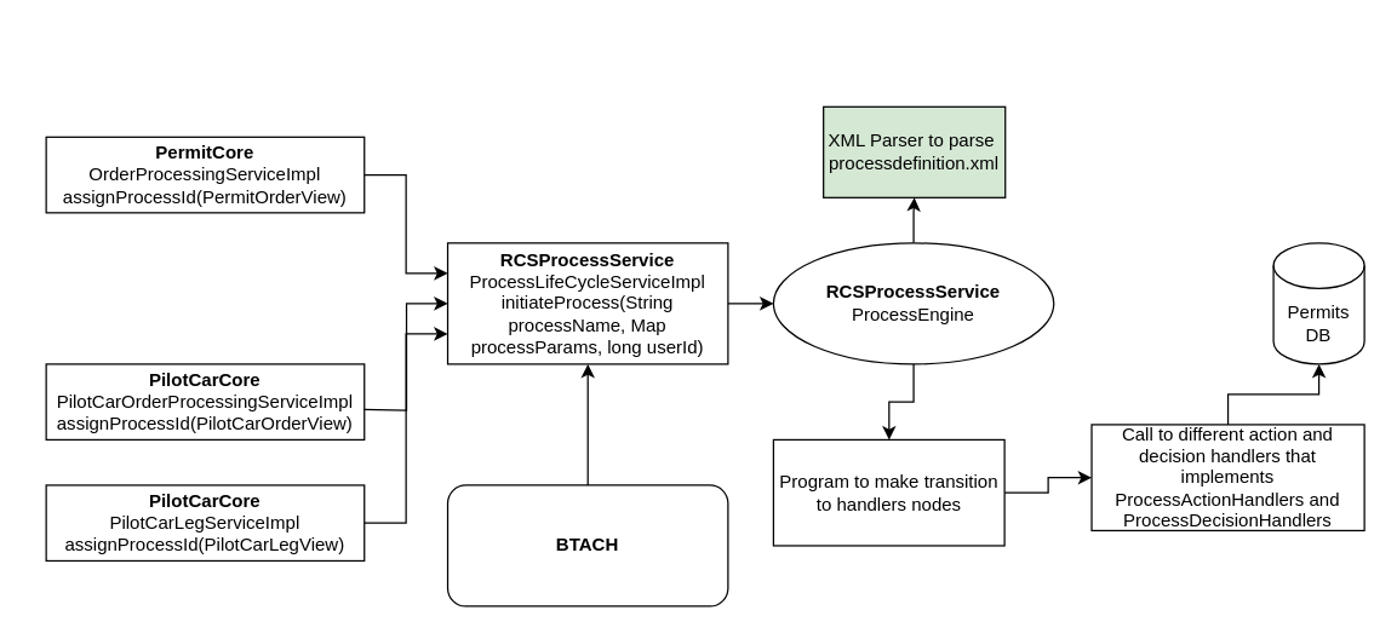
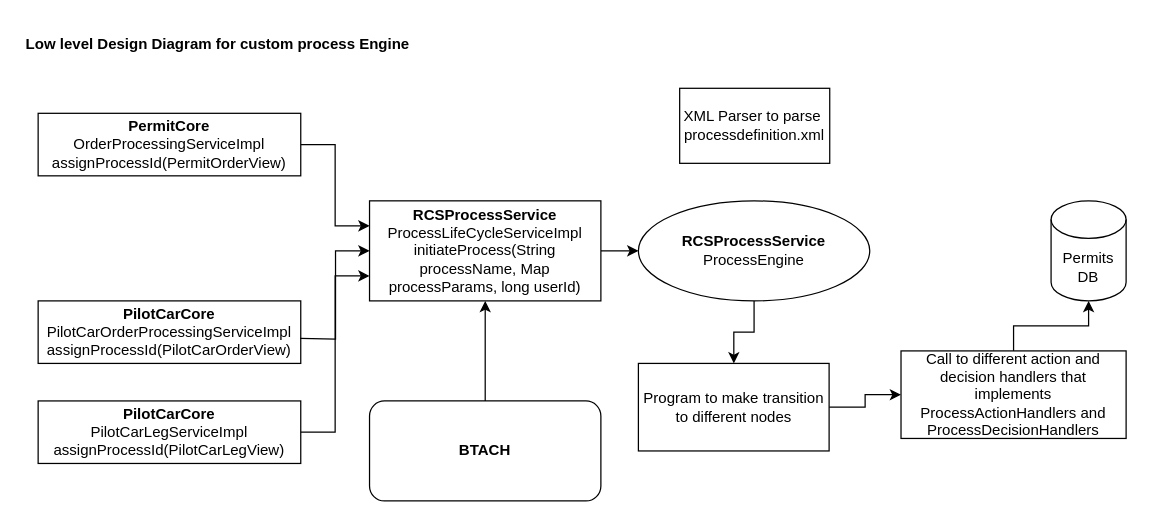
  <mxCell id="0" />
  <mxCell id="1" parent="0" />
  <mxCell id="2" value="" style="edgeStyle=orthogonalEdgeStyle;rounded=0;orthogonalLoop=1;jettySize=auto;html=1;entryX=0;entryY=0.25;entryDx=0;entryDy=0;" edge="1" parent="1" source="3" target="7"><mxGeometry relative="1" as="geometry"><mxPoint x="385" y="115" as="targetPoint" /></mxGeometry></mxCell>
  <mxCell id="3" value="&lt;b&gt;PermitCore&lt;/b&gt;&lt;br&gt;OrderProcessingServiceImpl&lt;br&gt;assignProcessId(PermitOrderView)" style="rounded=0;whiteSpace=wrap;html=1;" vertex="1" parent="1"><mxGeometry x="30" y="90" width="210" height="50" as="geometry" /></mxCell>
  <mxCell id="4" value="&lt;b&gt;PilotCarCore&lt;/b&gt;&lt;br&gt;PilotCarLegServiceImpl&lt;br&gt;assignProcessId(PilotCarLegView)" style="rounded=0;whiteSpace=wrap;html=1;" vertex="1" parent="1"><mxGeometry x="30" y="320" width="210" height="50" as="geometry" /></mxCell>
  <mxCell id="5" value="&lt;b&gt;PilotCarCore&lt;/b&gt;&lt;br&gt;PilotCarOrderProcessingServiceImpl&lt;br&gt;assignProcessId(PilotCarOrderView)" style="rounded=0;whiteSpace=wrap;html=1;" vertex="1" parent="1"><mxGeometry x="30" y="240" width="210" height="50" as="geometry" /></mxCell>
  <mxCell id="6" value="" style="edgeStyle=orthogonalEdgeStyle;rounded=0;orthogonalLoop=1;jettySize=auto;html=1;" edge="1" parent="1" source="7" target="13"><mxGeometry relative="1" as="geometry" /></mxCell>
  <mxCell id="7" value="&lt;b&gt;RCSProcessService&lt;/b&gt;&lt;br&gt;ProcessLifeCycleServiceImpl&lt;br&gt;initiateProcess(String processName, Map processParams, long userId)" style="rounded=0;whiteSpace=wrap;html=1;" vertex="1" parent="1"><mxGeometry x="295" y="160" width="185" height="80" as="geometry" /></mxCell>
  <mxCell id="8" value="" style="edgeStyle=orthogonalEdgeStyle;rounded=0;orthogonalLoop=1;jettySize=auto;html=1;entryX=0;entryY=0.5;entryDx=0;entryDy=0;" edge="1" parent="1" target="7"><mxGeometry relative="1" as="geometry"><mxPoint x="239.5" y="270" as="sourcePoint" /><mxPoint x="294.5" y="335" as="targetPoint" /></mxGeometry></mxCell>
  <mxCell id="9" value="" style="edgeStyle=orthogonalEdgeStyle;rounded=0;orthogonalLoop=1;jettySize=auto;html=1;exitX=1;exitY=0.5;exitDx=0;exitDy=0;entryX=0;entryY=0.75;entryDx=0;entryDy=0;" edge="1" parent="1" source="4" target="7"><mxGeometry relative="1" as="geometry"><mxPoint x="249.5" y="280" as="sourcePoint" /><mxPoint x="270" y="210" as="targetPoint" /></mxGeometry></mxCell>
- <mxCell id="11" value="" style="edgeStyle=orthogonalEdgeStyle;rounded=0;orthogonalLoop=1;jettySize=auto;html=1;" edge="1" parent="1" source="13" target="14"><mxGeometry relative="1" as="geometry" /></mxCell>
+ <mxCell id="10" value="Low level Design Diagram for custom process Engine&amp;nbsp;" style="text;html=1;align=center;verticalAlign=middle;resizable=0;points=[];autosize=1;strokeColor=none;fillColor=none;fontStyle=1" vertex="1" parent="1"><mxGeometry x="20" y="20" width="310" height="30" as="geometry" /></mxCell>
  <mxCell id="12" value="" style="edgeStyle=orthogonalEdgeStyle;rounded=0;orthogonalLoop=1;jettySize=auto;html=1;" edge="1" parent="1" source="13" target="16"><mxGeometry relative="1" as="geometry" /></mxCell>
  <mxCell id="13" value="&lt;b&gt;RCSProcessService&lt;/b&gt;&lt;br&gt;ProcessEngine" style="ellipse;whiteSpace=wrap;html=1;" vertex="1" parent="1"><mxGeometry x="510" y="160" width="185" height="80" as="geometry" /></mxCell>
- <mxCell id="14" value="XML Parser to parse&amp;nbsp; processdefinition.xml" style="rounded=0;whiteSpace=wrap;html=1;fillColor=#d5e8d4;" vertex="1" parent="1"><mxGeometry x="543" y="70" width="120" height="60" as="geometry" /></mxCell>
+ <mxCell id="14" value="XML Parser to parse&amp;nbsp; processdefinition.xml" style="rounded=0;whiteSpace=wrap;html=1;" vertex="1" parent="1"><mxGeometry x="543" y="70" width="120" height="60" as="geometry" /></mxCell>
  <mxCell id="15" value="" style="edgeStyle=orthogonalEdgeStyle;rounded=0;orthogonalLoop=1;jettySize=auto;html=1;entryX=0;entryY=0.5;entryDx=0;entryDy=0;" edge="1" parent="1" source="16" target="18"><mxGeometry relative="1" as="geometry" /></mxCell>
- <mxCell id="16" value="Program to make transition to handlers nodes" style="rounded=0;whiteSpace=wrap;html=1;" vertex="1" parent="1"><mxGeometry x="510" y="290" width="152.5" height="70" as="geometry" /></mxCell>
+ <mxCell id="16" value="Program to make transition to different nodes" style="rounded=0;whiteSpace=wrap;html=1;" vertex="1" parent="1"><mxGeometry x="510" y="290" width="152.5" height="70" as="geometry" /></mxCell>
  <mxCell id="17" value="" style="edgeStyle=orthogonalEdgeStyle;rounded=0;orthogonalLoop=1;jettySize=auto;html=1;" edge="1" parent="1" source="18" target="19"><mxGeometry relative="1" as="geometry" /></mxCell>
  <mxCell id="18" value="Call to different action and decision handlers that implements ProcessActionHandlers and ProcessDecisionHandlers" style="rounded=0;whiteSpace=wrap;html=1;" vertex="1" parent="1"><mxGeometry x="720" y="280" width="180" height="70" as="geometry" /></mxCell>
  <mxCell id="19" value="Permits DB" style="shape=cylinder3;whiteSpace=wrap;html=1;boundedLbl=1;backgroundOutline=1;size=15;" vertex="1" parent="1"><mxGeometry x="840" y="160" width="60" height="80" as="geometry" /></mxCell>
  <mxCell id="20" value="" style="edgeStyle=orthogonalEdgeStyle;rounded=0;orthogonalLoop=1;jettySize=auto;html=1;" edge="1" parent="1" source="21" target="7"><mxGeometry relative="1" as="geometry" /></mxCell>
  <mxCell id="21" value="&lt;b&gt;BTACH&lt;/b&gt;" style="whiteSpace=wrap;html=1;rounded=1;" vertex="1" parent="1"><mxGeometry x="295" y="320" width="185" height="80" as="geometry" /></mxCell>
